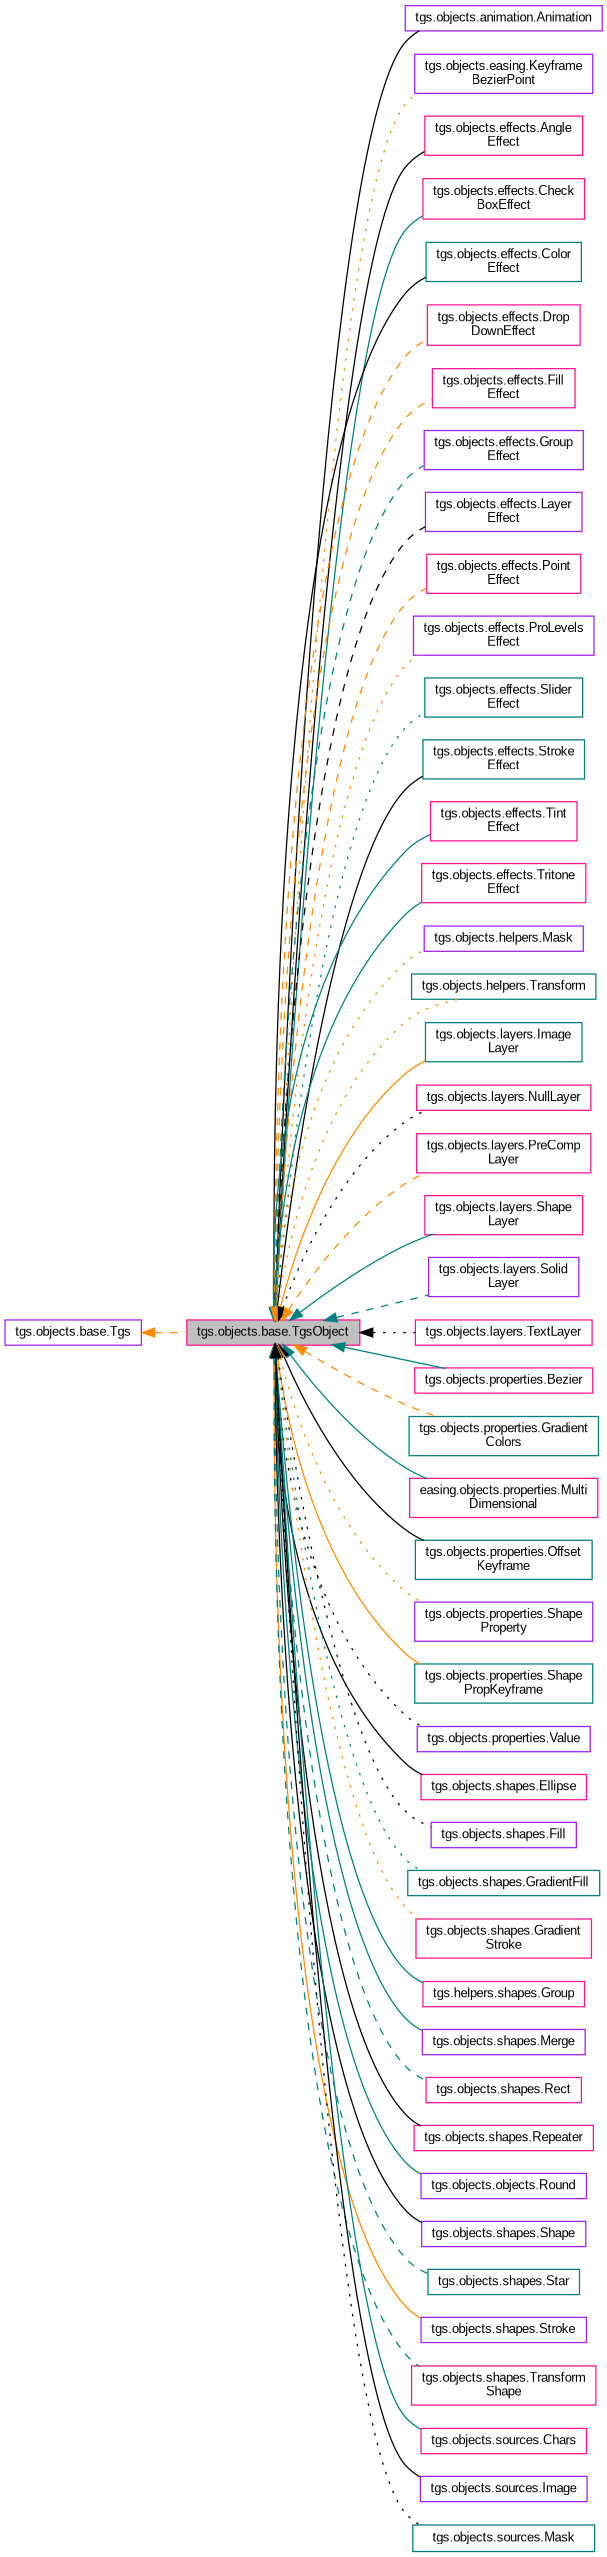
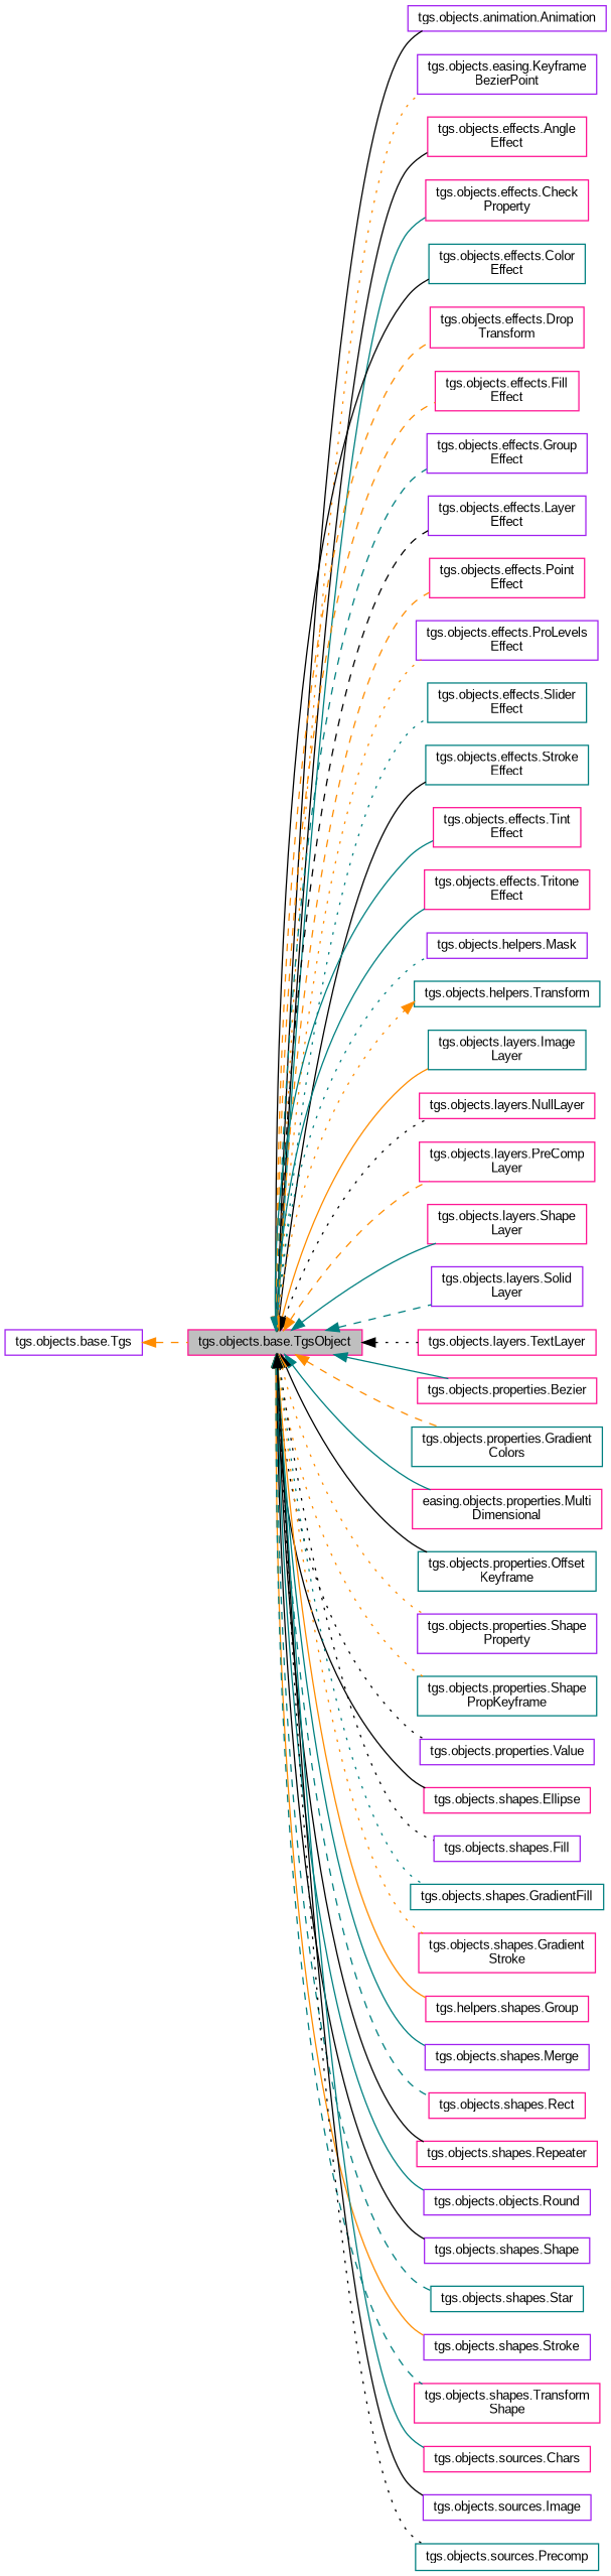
  digraph {
    fontname="Liberation Sans"
    rankdir=LR
    node [color=deeppink fillcolor=white fontname="Liberation Sans" fontsize=10 shape=record style=filled]
    edge [color=teal dir=back fontname="Liberation Sans" fontsize=10 labelfontname=Helvetica labelfontsize=10 style=solid]
    n1 [fillcolor=grey75 fontcolor=black height=0.2 label="tgs.objects.base.TgsObject" width=0.4]
    n2 [color=purple height=0.2 label="tgs.objects.animation.Animation" width=0.4]
    n3 [color=purple height=0.2 label="tgs.objects.easing.Keyframe\lBezierPoint" width=0.4]
    n4 [height=0.2 label="tgs.objects.effects.Angle\lEffect" width=0.4]
-   n5 [height=0.2 label="tgs.objects.effects.Check\lBoxEffect" width=0.4]
+   n5 [height=0.2 label="tgs.objects.effects.Check\lProperty" width=0.4]
    n6 [color=teal height=0.2 label="tgs.objects.effects.Color\lEffect" width=0.4]
-   n7 [height=0.2 label="tgs.objects.effects.Drop\lDownEffect" width=0.4]
+   n7 [height=0.2 label="tgs.objects.effects.Drop\lTransform" width=0.4]
    n8 [height=0.2 label="tgs.objects.effects.Fill\lEffect" width=0.4]
    n9 [color=purple height=0.2 label="tgs.objects.effects.Group\lEffect" width=0.4]
    n10 [color=purple height=0.2 label="tgs.objects.effects.Layer\lEffect" width=0.4]
    n11 [height=0.2 label="tgs.objects.effects.Point\lEffect" width=0.4]
    n12 [color=purple height=0.2 label="tgs.objects.effects.ProLevels\lEffect" width=0.4]
    n13 [color=teal height=0.2 label="tgs.objects.effects.Slider\lEffect" width=0.4]
    n14 [color=teal height=0.2 label="tgs.objects.effects.Stroke\lEffect" width=0.4]
    n15 [height=0.2 label="tgs.objects.effects.Tint\lEffect" width=0.4]
    n16 [height=0.2 label="tgs.objects.effects.Tritone\lEffect" width=0.4]
    n17 [color=purple height=0.2 label="tgs.objects.helpers.Mask" width=0.4]
    n18 [color=teal height=0.2 label="tgs.objects.helpers.Transform" width=0.4]
    n19 [color=teal height=0.2 label="tgs.objects.layers.Image\lLayer" width=0.4]
    n20 [height=0.2 label="tgs.objects.layers.NullLayer" width=0.4]
    n21 [height=0.2 label="tgs.objects.layers.PreComp\lLayer" width=0.4]
    n22 [height=0.2 label="tgs.objects.layers.Shape\lLayer" width=0.4]
    n23 [color=purple height=0.2 label="tgs.objects.layers.Solid\lLayer" width=0.4]
    n24 [height=0.2 label="tgs.objects.layers.TextLayer" width=0.4]
    n25 [height=0.2 label="tgs.objects.properties.Bezier" width=0.4]
    n26 [color=teal height=0.2 label="tgs.objects.properties.Gradient\lColors" width=0.4]
    n27 [height=0.2 label="easing.objects.properties.Multi\lDimensional" width=0.4]
    n28 [color=teal height=0.2 label="tgs.objects.properties.Offset\lKeyframe" width=0.4]
    n29 [color=purple height=0.2 label="tgs.objects.properties.Shape\lProperty" width=0.4]
    n30 [color=teal height=0.2 label="tgs.objects.properties.Shape\lPropKeyframe" width=0.4]
    n31 [color=purple height=0.2 label="tgs.objects.properties.Value" width=0.4]
    n32 [height=0.2 label="tgs.objects.shapes.Ellipse" width=0.4]
    n33 [color=purple height=0.2 label="tgs.objects.shapes.Fill" width=0.4]
    n34 [color=teal height=0.2 label="tgs.objects.shapes.GradientFill" width=0.4]
    n35 [height=0.2 label="tgs.objects.shapes.Gradient\lStroke" width=0.4]
    n36 [height=0.2 label="tgs.helpers.shapes.Group" width=0.4]
    n37 [color=purple height=0.2 label="tgs.objects.shapes.Merge" width=0.4]
    n38 [height=0.2 label="tgs.objects.shapes.Rect" width=0.4]
    n39 [height=0.2 label="tgs.objects.shapes.Repeater" width=0.4]
    n40 [color=purple height=0.2 label="tgs.objects.objects.Round" width=0.4]
    n41 [color=purple height=0.2 label="tgs.objects.shapes.Shape" width=0.4]
    n42 [color=teal height=0.2 label="tgs.objects.shapes.Star" width=0.4]
    n43 [color=purple height=0.2 label="tgs.objects.shapes.Stroke" width=0.4]
    n44 [height=0.2 label="tgs.objects.shapes.Transform\lShape" width=0.4]
    n45 [height=0.2 label="tgs.objects.sources.Chars" width=0.4]
    n46 [color=purple height=0.2 label="tgs.objects.sources.Image" width=0.4]
-   n47 [color=teal height=0.2 label="tgs.objects.sources.Mask" width=0.4]
+   n47 [color=teal height=0.2 label="tgs.objects.sources.Precomp" width=0.4]
    n48 [color=purple height=0.2 label="tgs.objects.base.Tgs" width=0.4]
    n1 -> n2 [color=black]
    n1 -> n3 [color=darkorange style=dotted]
    n1 -> n4 [color=black]
    n1 -> n5
    n1 -> n6 [color=black]
    n1 -> n7 [color=darkorange style=dashed]
    n1 -> n8 [color=darkorange style=dashed]
    n1 -> n9 [style=dashed]
    n1 -> n10 [color=black style=dashed]
    n1 -> n11 [color=darkorange style=dashed]
    n1 -> n12 [color=darkorange style=dotted]
    n1 -> n13 [style=dotted]
    n1 -> n14 [color=black]
    n1 -> n15
    n1 -> n16
-   n1 -> n17 [color=darkorange style=dotted]
-   n1 -> n18 [color=darkorange style=dotted]
+   n1 -> n17 [style=dotted]
+   n18 -> n1 [color=darkorange style=dotted]
    n1 -> n19 [color=darkorange]
    n1 -> n20 [color=black style=dotted]
    n1 -> n21 [color=darkorange style=dashed]
    n1 -> n22
    n1 -> n23 [style=dashed]
    n1 -> n24 [color=black style=dotted]
    n1 -> n25
    n1 -> n26 [color=darkorange style=dashed]
    n1 -> n27
    n1 -> n28 [color=black]
    n1 -> n29 [color=darkorange style=dotted]
-   n1 -> n30 [color=darkorange]
+   n1 -> n30 [color=darkorange style=dotted]
    n1 -> n31 [color=black style=dotted]
    n1 -> n32 [color=black]
    n1 -> n33 [color=black style=dotted]
    n1 -> n34 [style=dotted]
    n1 -> n35 [color=darkorange style=dotted]
-   n1 -> n36
+   n1 -> n36 [color=darkorange]
    n1 -> n37
    n1 -> n38 [style=dashed]
    n1 -> n39 [color=black]
    n1 -> n40
    n1 -> n41 [color=black]
    n1 -> n42 [style=dashed]
    n1 -> n43 [color=darkorange]
    n1 -> n44 [style=dashed]
    n1 -> n45
    n1 -> n46 [color=black]
    n1 -> n47 [color=black style=dotted]
    n48 -> n1 [color=darkorange style=dashed]
  }
